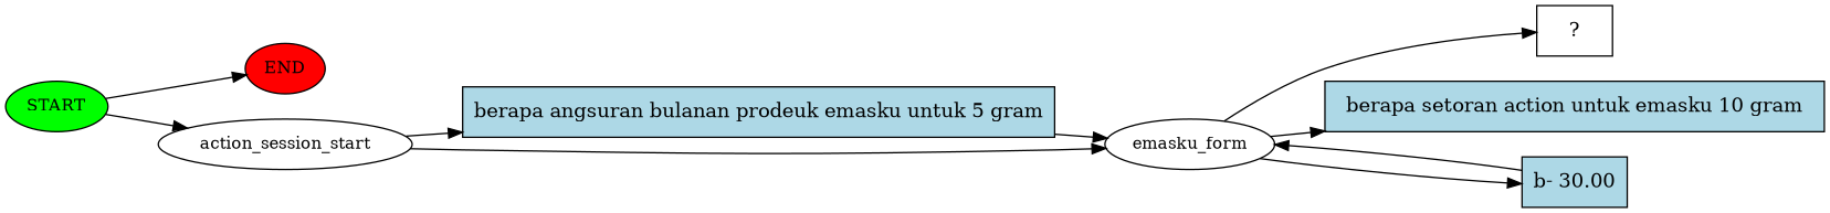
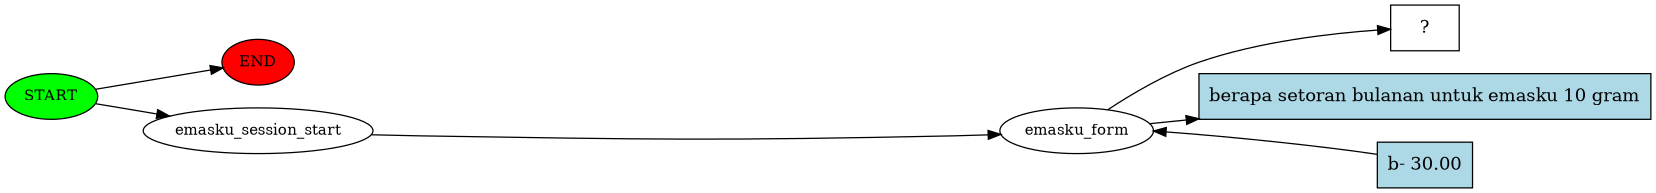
  digraph {
    rankdir=LR
    node [style=filled]
    n1 [fillcolor=green fontsize=12 label=START]
    n2 [fillcolor=red fontsize=12 label=END]
-   n3 [fontsize=12 label=action_session_start style=""]
-   n4 [fillcolor=lightblue label="berapa angsuran bulanan prodeuk emasku untuk 5 gram" shape=rect]
+   n3 [fontsize=12 label=emasku_session_start style=""]
    n5 [fontsize=12 label=emasku_form style=""]
    n6 [label="  ?  " shape=rect style=""]
-   n7 [fillcolor=lightblue label="berapa setoran action untuk emasku 10 gram" shape=rect]
+   n7 [fillcolor=lightblue label="berapa setoran bulanan untuk emasku 10 gram" shape=rect]
    n8 [fillcolor=lightblue label="b- 30.00" shape=rect]
    n1 -> n2
    n1 -> n3
-   n3 -> n4
    n3 -> n5
-   n4 -> n5
    n5 -> n6
    n5 -> n7
-   n5 -> n8
    n8 -> n5
  }
